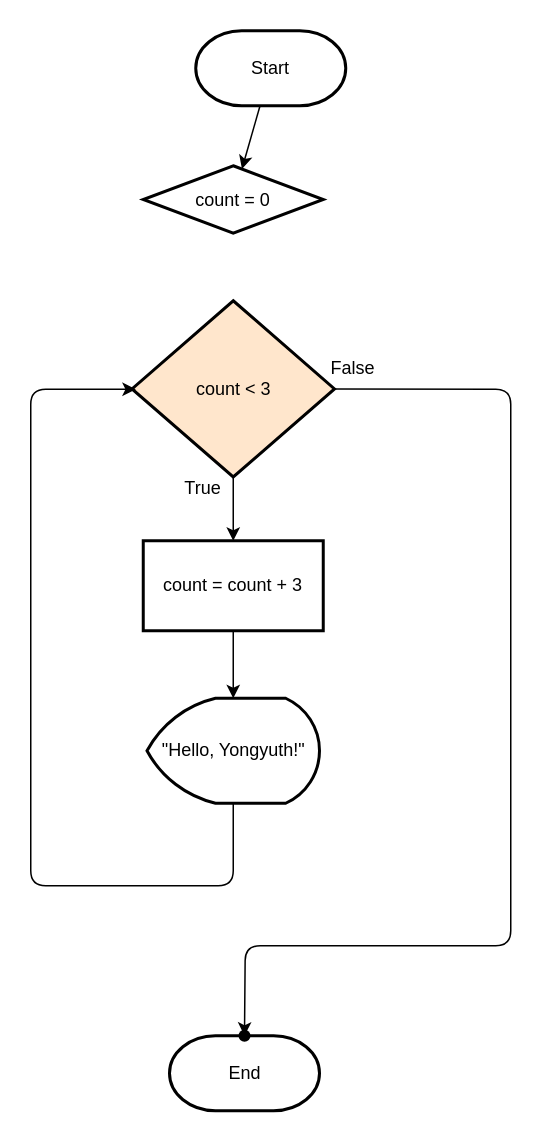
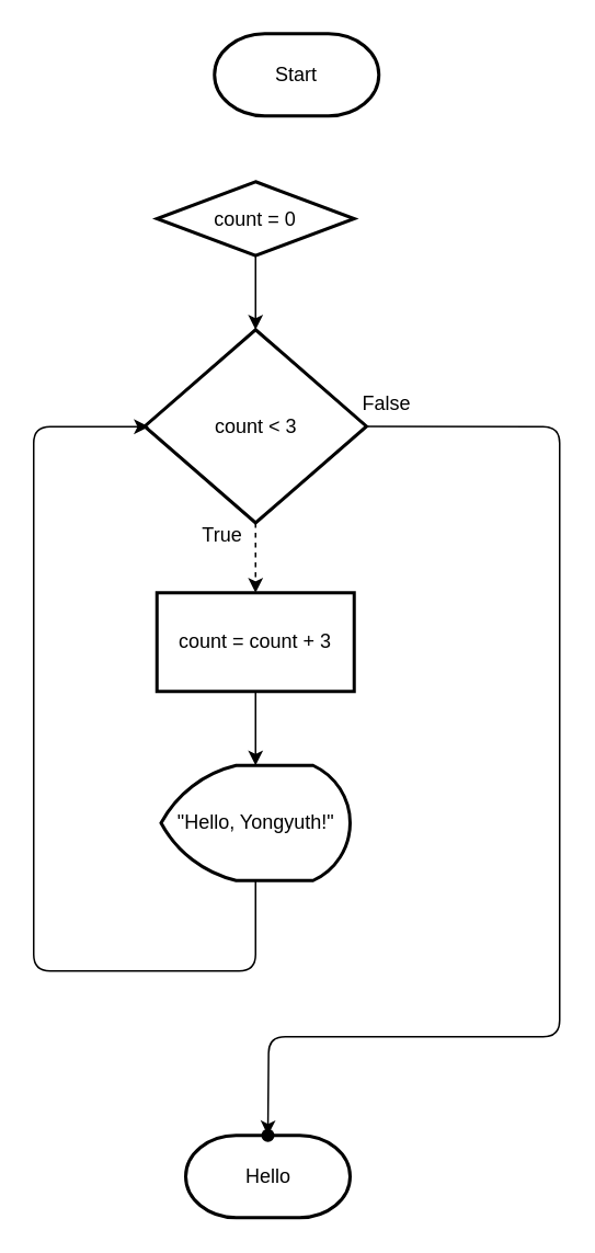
  <mxCell id="0" />
  <mxCell id="1" parent="0" />
- <mxCell id="2" value="" style="edgeStyle=none;html=1;" parent="1" source="3" target="5" edge="1"><mxGeometry relative="1" as="geometry" /></mxCell>
  <mxCell id="3" value="Start" style="strokeWidth=2;html=1;shape=mxgraph.flowchart.terminator;whiteSpace=wrap;" parent="1" vertex="1"><mxGeometry x="130" y="20" width="100" height="50" as="geometry" /></mxCell>
+ <mxCell id="4" value="" style="edgeStyle=none;html=1;" parent="1" source="5" target="8" edge="1"><mxGeometry relative="1" as="geometry" /></mxCell>
  <mxCell id="5" value="count = 0" style="rhombus;whiteSpace=wrap;html=1;strokeWidth=2;" parent="1" vertex="1"><mxGeometry x="95" y="110" width="120" height="45" as="geometry" /></mxCell>
- <mxCell id="6" value="" style="edgeStyle=none;html=1;" parent="1" source="8" target="10" edge="1"><mxGeometry relative="1" as="geometry" /></mxCell>
+ <mxCell id="6" value="" style="edgeStyle=none;html=1;dashed=1;" parent="1" source="8" target="10" edge="1"><mxGeometry relative="1" as="geometry" /></mxCell>
  <mxCell id="7" value="" style="edgeStyle=none;html=1;" parent="1" source="8" target="15" edge="1"><mxGeometry relative="1" as="geometry"><Array as="points"><mxPoint x="340" y="259" /><mxPoint x="340" y="470" /><mxPoint x="340" y="630" /><mxPoint x="163" y="630" /></Array></mxGeometry></mxCell>
- <mxCell id="8" value="count &amp;lt; 3" style="rhombus;whiteSpace=wrap;html=1;strokeWidth=2;fillColor=#ffe6cc;" parent="1" vertex="1"><mxGeometry x="87.5" y="200" width="135" height="117.5" as="geometry" /></mxCell>
+ <mxCell id="8" value="count &amp;lt; 3" style="rhombus;whiteSpace=wrap;html=1;strokeWidth=2;" parent="1" vertex="1"><mxGeometry x="87.5" y="200" width="135" height="117.5" as="geometry" /></mxCell>
  <mxCell id="9" value="" style="edgeStyle=none;html=1;" parent="1" source="10" target="12" edge="1"><mxGeometry relative="1" as="geometry" /></mxCell>
  <mxCell id="10" value="count = count + 3" style="whiteSpace=wrap;html=1;strokeWidth=2;" parent="1" vertex="1"><mxGeometry x="95" y="360" width="120" height="60" as="geometry" /></mxCell>
  <mxCell id="11" value="" style="edgeStyle=none;html=1;entryX=0.019;entryY=0.502;entryDx=0;entryDy=0;entryPerimeter=0;" parent="1" source="12" target="8" edge="1"><mxGeometry relative="1" as="geometry"><mxPoint x="85" y="259" as="targetPoint" /><Array as="points"><mxPoint x="155" y="590" /><mxPoint x="20" y="590" /><mxPoint x="20" y="259" /></Array></mxGeometry></mxCell>
  <mxCell id="12" value="&quot;Hello, Yongyuth!&quot;" style="strokeWidth=2;html=1;shape=mxgraph.flowchart.display;whiteSpace=wrap;" parent="1" vertex="1"><mxGeometry x="97.5" y="465" width="115" height="70" as="geometry" /></mxCell>
  <mxCell id="13" value="True" style="text;html=1;strokeColor=none;fillColor=none;align=center;verticalAlign=middle;whiteSpace=wrap;rounded=0;" parent="1" vertex="1"><mxGeometry x="105" y="310" width="60" height="30" as="geometry" /></mxCell>
- <mxCell id="14" value="End" style="strokeWidth=2;html=1;shape=mxgraph.flowchart.terminator;whiteSpace=wrap;" parent="1" vertex="1"><mxGeometry x="112.5" y="690" width="100" height="50" as="geometry" /></mxCell>
+ <mxCell id="14" value="Hello" style="strokeWidth=2;html=1;shape=mxgraph.flowchart.terminator;whiteSpace=wrap;" parent="1" vertex="1"><mxGeometry x="112.5" y="690" width="100" height="50" as="geometry" /></mxCell>
  <mxCell id="15" value="" style="shape=waypoint;sketch=0;size=6;pointerEvents=1;points=[];fillColor=default;resizable=0;rotatable=0;perimeter=centerPerimeter;snapToPoint=1;strokeWidth=2;" parent="1" vertex="1"><mxGeometry x="142.5" y="670" width="40" height="40" as="geometry" /></mxCell>
  <mxCell id="16" value="False" style="text;html=1;strokeColor=none;fillColor=none;align=center;verticalAlign=middle;whiteSpace=wrap;rounded=0;" parent="1" vertex="1"><mxGeometry x="205" y="230" width="60" height="30" as="geometry" /></mxCell>
